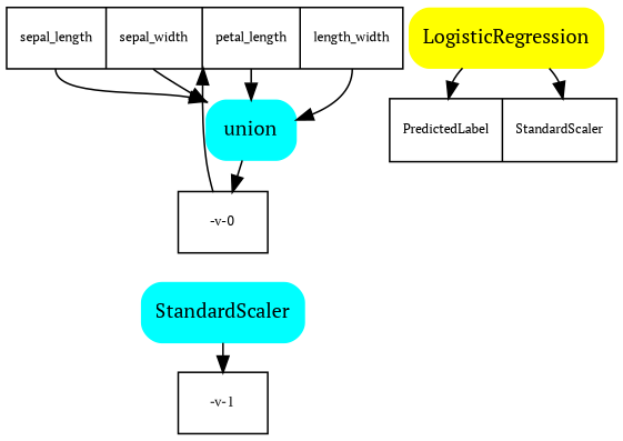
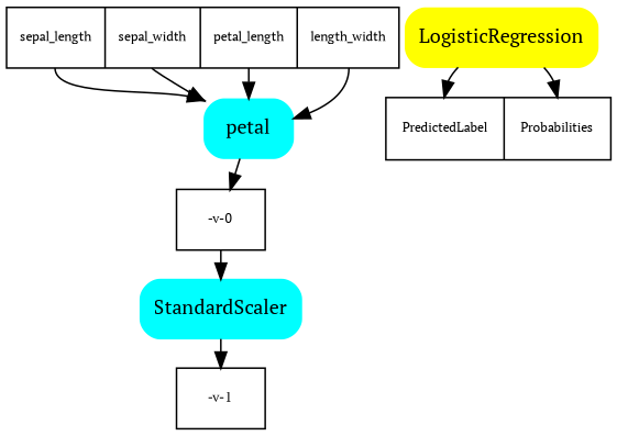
  digraph {
    fontname="PT Serif"
    nodesep=0.05
    ranksep=0.25
    node [fontname="PT Serif" fontsize=8 shape=record]
    edge [fontname="PT Serif"]
    n1 [label="<f0> sepal_length|<f1> sepal_width|<f2> petal_length|<f3> length_width"]
-   n2 [color=cyan fontsize=12 label=union shape=box style="filled,rounded"]
+   n2 [color=cyan fontsize=12 label=petal shape=box style="filled,rounded"]
    n3 [label="<f0> -v-0"]
    n4 [color=cyan fontsize=12 label=StandardScaler shape=box style="filled,rounded"]
    n5 [label="<f0> -v-1"]
    n6 [color=yellow fontsize=12 label=LogisticRegression shape=box style="filled,rounded"]
-   n7 [label="<f0> PredictedLabel|<f1> StandardScaler"]
+   n7 [label="<f0> PredictedLabel|<f1> Probabilities"]
    n1 -> n2 [tailport=f0]
    n1 -> n2 [tailport=f1]
    n1 -> n2 [tailport=f2]
    n1 -> n2 [tailport=f3]
    n2 -> n3 [headport=f0]
-   n3 -> n1 [tailport=f0]
+   n3 -> n4 [tailport=f0]
    n4 -> n5 [headport=f0]
    n6 -> n7 [headport=f0]
    n6 -> n7 [headport=f1]
  }
